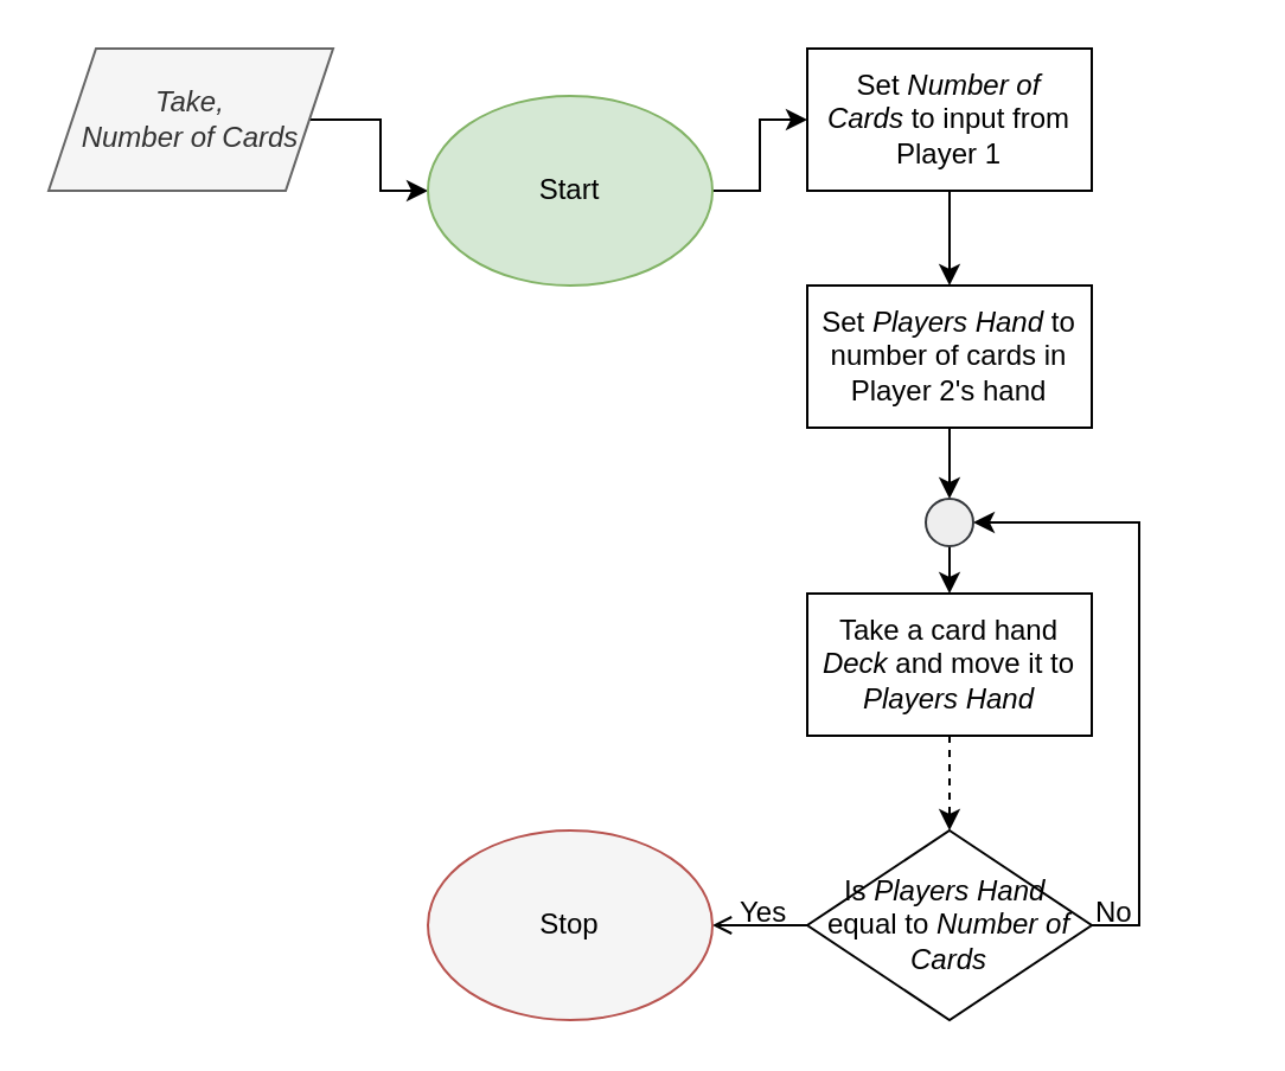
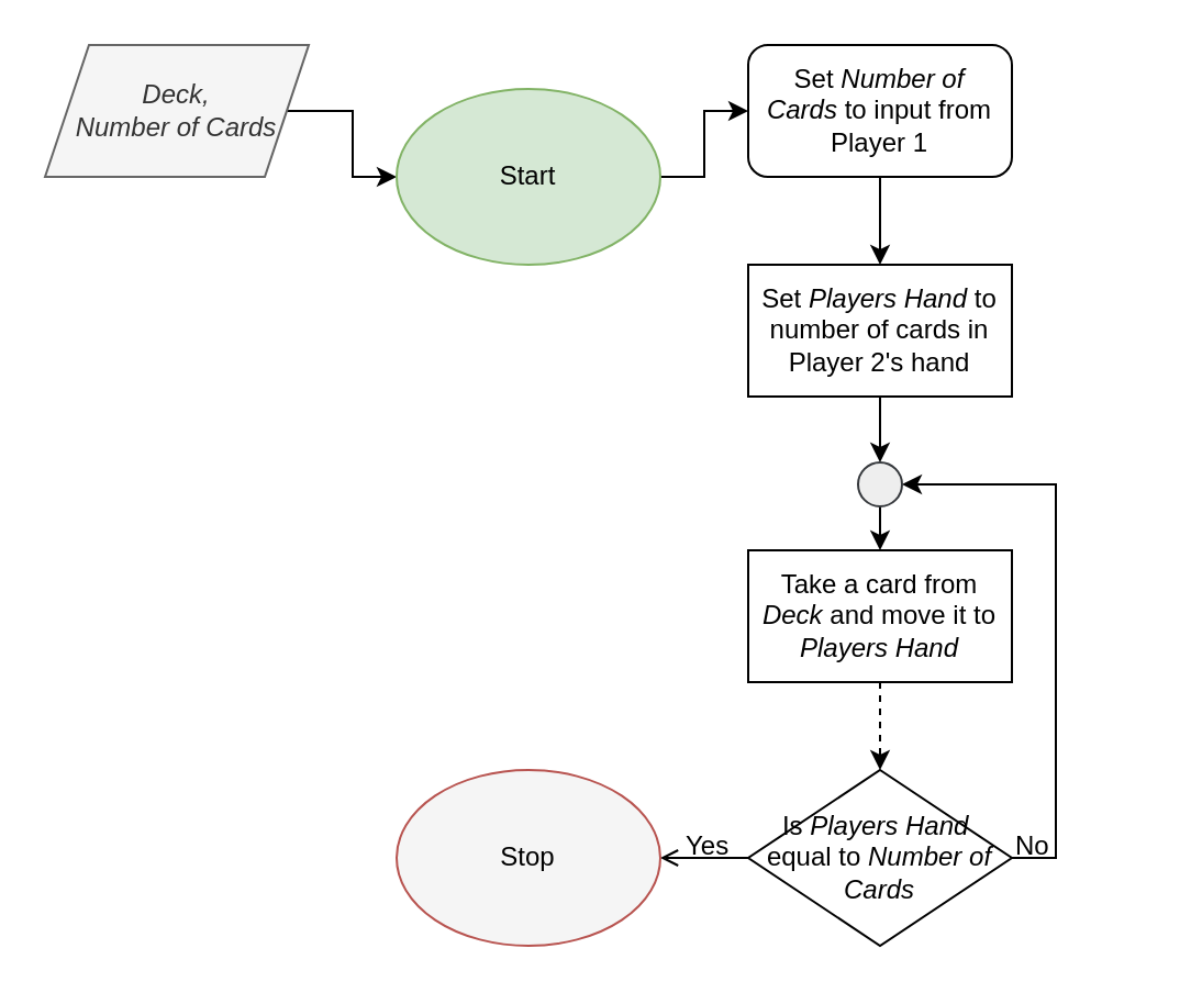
  <mxCell id="0" />
  <mxCell id="1" parent="0" />
  <mxCell id="2" value="" style="edgeStyle=orthogonalEdgeStyle;rounded=0;orthogonalLoop=1;jettySize=auto;html=1;" edge="1" parent="1" source="3" target="5"><mxGeometry relative="1" as="geometry" /></mxCell>
- <mxCell id="3" value="&lt;i&gt;Take,&lt;br&gt;Number of Cards&lt;br&gt;&lt;/i&gt;" style="shape=parallelogram;perimeter=parallelogramPerimeter;whiteSpace=wrap;html=1;fixedSize=1;fillColor=#f5f5f5;fontColor=#333333;strokeColor=#666666;" vertex="1" parent="1"><mxGeometry x="20" y="20" width="120" height="60" as="geometry" /></mxCell>
+ <mxCell id="3" value="&lt;i&gt;Deck,&lt;br&gt;Number of Cards&lt;br&gt;&lt;/i&gt;" style="shape=parallelogram;perimeter=parallelogramPerimeter;whiteSpace=wrap;html=1;fixedSize=1;fillColor=#f5f5f5;fontColor=#333333;strokeColor=#666666;" vertex="1" parent="1"><mxGeometry x="20" y="20" width="120" height="60" as="geometry" /></mxCell>
  <mxCell id="4" value="" style="edgeStyle=orthogonalEdgeStyle;rounded=0;orthogonalLoop=1;jettySize=auto;html=1;" edge="1" parent="1" source="5" target="19"><mxGeometry relative="1" as="geometry" /></mxCell>
  <mxCell id="5" value="Start" style="ellipse;whiteSpace=wrap;html=1;fillColor=#d5e8d4;strokeColor=#82b366;" vertex="1" parent="1"><mxGeometry x="180" y="40" width="120" height="80" as="geometry" /></mxCell>
  <mxCell id="6" value="" style="edgeStyle=orthogonalEdgeStyle;rounded=0;orthogonalLoop=1;jettySize=auto;html=1;" edge="1" parent="1" source="7" target="15"><mxGeometry relative="1" as="geometry" /></mxCell>
  <mxCell id="7" value="Set &lt;i&gt;Players Hand&lt;/i&gt;&amp;nbsp;to number of cards in Player 2's hand" style="rounded=0;whiteSpace=wrap;html=1;" vertex="1" parent="1"><mxGeometry x="340" y="120" width="120" height="60" as="geometry" /></mxCell>
  <mxCell id="8" style="edgeStyle=orthogonalEdgeStyle;rounded=0;orthogonalLoop=1;jettySize=auto;html=1;exitX=0.5;exitY=1;exitDx=0;exitDy=0;entryX=0.5;entryY=0;entryDx=0;entryDy=0;dashed=1;" edge="1" parent="1" source="9" target="12"><mxGeometry relative="1" as="geometry" /></mxCell>
- <mxCell id="9" value="Take a card hand &lt;i&gt;Deck&lt;/i&gt;&amp;nbsp;and move it to &lt;i&gt;Players Hand&lt;/i&gt;" style="rounded=0;whiteSpace=wrap;html=1;" vertex="1" parent="1"><mxGeometry x="340" y="250" width="120" height="60" as="geometry" /></mxCell>
+ <mxCell id="9" value="Take a card from &lt;i&gt;Deck&lt;/i&gt;&amp;nbsp;and move it to &lt;i&gt;Players Hand&lt;/i&gt;" style="rounded=0;whiteSpace=wrap;html=1;" vertex="1" parent="1"><mxGeometry x="340" y="250" width="120" height="60" as="geometry" /></mxCell>
  <mxCell id="10" style="edgeStyle=orthogonalEdgeStyle;rounded=0;orthogonalLoop=1;jettySize=auto;html=1;exitX=1;exitY=0.5;exitDx=0;exitDy=0;entryX=1;entryY=0.5;entryDx=0;entryDy=0;" edge="1" parent="1" source="12" target="15"><mxGeometry relative="1" as="geometry" /></mxCell>
  <mxCell id="11" style="edgeStyle=orthogonalEdgeStyle;rounded=0;orthogonalLoop=1;jettySize=auto;html=1;exitX=0;exitY=0.5;exitDx=0;exitDy=0;entryX=1;entryY=0.5;entryDx=0;entryDy=0;endArrow=open;" edge="1" parent="1" source="12" target="13"><mxGeometry relative="1" as="geometry" /></mxCell>
  <mxCell id="12" value="Is &lt;i&gt;Players Hand&lt;/i&gt;&amp;nbsp;&lt;br&gt;equal to &lt;i&gt;Number of Cards&lt;/i&gt;" style="rhombus;whiteSpace=wrap;html=1;" vertex="1" parent="1"><mxGeometry x="340" y="350" width="120" height="80" as="geometry" /></mxCell>
  <mxCell id="13" value="Stop" style="ellipse;whiteSpace=wrap;html=1;fillColor=#f5f5f5;strokeColor=#b85450;" vertex="1" parent="1"><mxGeometry x="180" y="350" width="120" height="80" as="geometry" /></mxCell>
  <mxCell id="14" style="edgeStyle=orthogonalEdgeStyle;rounded=0;orthogonalLoop=1;jettySize=auto;html=1;exitX=0.5;exitY=1;exitDx=0;exitDy=0;entryX=0.5;entryY=0;entryDx=0;entryDy=0;" edge="1" parent="1" source="15" target="9"><mxGeometry relative="1" as="geometry" /></mxCell>
  <mxCell id="15" value="" style="ellipse;whiteSpace=wrap;html=1;aspect=fixed;fillColor=#eeeeee;strokeColor=#36393d;" vertex="1" parent="1"><mxGeometry x="390" y="210" width="20" height="20" as="geometry" /></mxCell>
  <mxCell id="16" value="No" style="text;html=1;strokeColor=none;fillColor=none;align=left;verticalAlign=middle;whiteSpace=wrap;rounded=0;" vertex="1" parent="1"><mxGeometry x="460" y="370" width="60" height="30" as="geometry" /></mxCell>
  <mxCell id="17" value="Yes" style="text;html=1;strokeColor=none;fillColor=none;align=left;verticalAlign=middle;whiteSpace=wrap;rounded=0;" vertex="1" parent="1"><mxGeometry x="310" y="370" width="60" height="30" as="geometry" /></mxCell>
  <mxCell id="18" value="" style="edgeStyle=orthogonalEdgeStyle;rounded=0;orthogonalLoop=1;jettySize=auto;html=1;" edge="1" parent="1" source="19" target="7"><mxGeometry relative="1" as="geometry" /></mxCell>
- <mxCell id="19" value="Set &lt;i&gt;Number of Cards&lt;/i&gt;&amp;nbsp;to input from Player 1" style="rounded=0;whiteSpace=wrap;html=1;" vertex="1" parent="1"><mxGeometry x="340" y="20" width="120" height="60" as="geometry" /></mxCell>
+ <mxCell id="19" value="Set &lt;i&gt;Number of Cards&lt;/i&gt;&amp;nbsp;to input from Player 1" style="whiteSpace=wrap;html=1;rounded=1;" vertex="1" parent="1"><mxGeometry x="340" y="20" width="120" height="60" as="geometry" /></mxCell>
